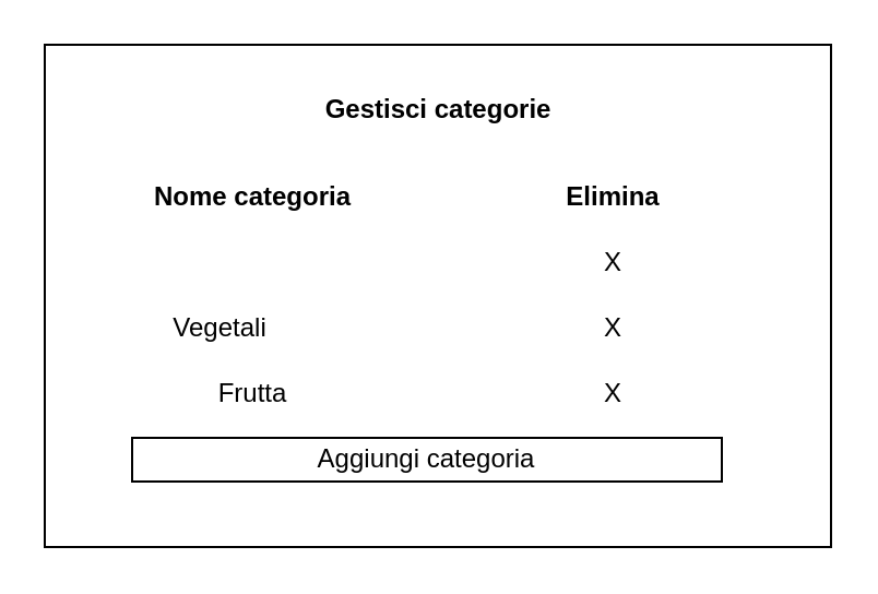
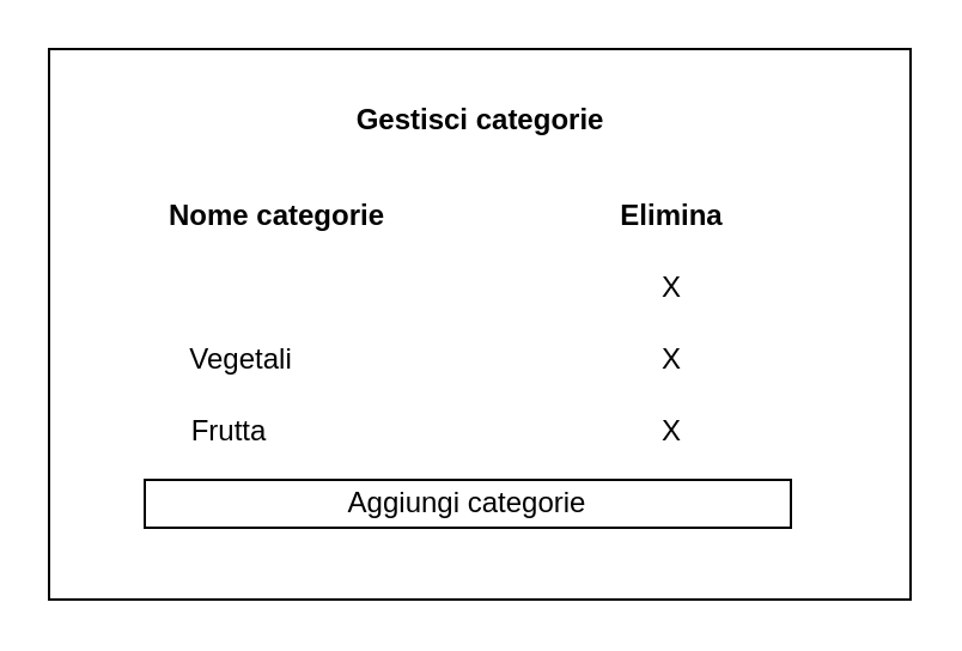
  <mxCell id="0" />
  <mxCell id="1" parent="0" />
  <mxCell id="2" value="" style="rounded=0;whiteSpace=wrap;html=1;" vertex="1" parent="1"><mxGeometry x="20" y="20" width="360" height="230" as="geometry" /></mxCell>
- <mxCell id="3" value="Nome categoria" style="text;html=1;align=center;verticalAlign=middle;resizable=0;points=[];autosize=1;fontStyle=1" vertex="1" parent="1"><mxGeometry x="60" y="80" width="110" height="20" as="geometry" /></mxCell>
+ <mxCell id="3" value="Nome categorie" style="text;html=1;align=center;verticalAlign=middle;resizable=0;points=[];autosize=1;fontStyle=1" vertex="1" parent="1"><mxGeometry x="60" y="80" width="110" height="20" as="geometry" /></mxCell>
  <mxCell id="4" value="Gestisci categorie" style="text;html=1;align=center;verticalAlign=middle;resizable=0;points=[];autosize=1;fontStyle=1" vertex="1" parent="1"><mxGeometry x="140" y="40" width="120" height="20" as="geometry" /></mxCell>
  <mxCell id="5" value="Vegetali" style="text;html=1;align=center;verticalAlign=middle;resizable=0;points=[];autosize=1;fontStyle=0" vertex="1" parent="1"><mxGeometry x="70" y="140" width="60" height="20" as="geometry" /></mxCell>
- <mxCell id="6" value="Frutta" style="text;html=1;align=center;verticalAlign=middle;resizable=0;points=[];autosize=1;fontStyle=0" vertex="1" parent="1"><mxGeometry x="90" y="170" width="50" height="20" as="geometry" /></mxCell>
+ <mxCell id="6" value="Frutta" style="text;html=1;align=center;verticalAlign=middle;resizable=0;points=[];autosize=1;fontStyle=0" vertex="1" parent="1"><mxGeometry x="70" y="170" width="50" height="20" as="geometry" /></mxCell>
  <mxCell id="7" value="Elimina" style="text;html=1;align=center;verticalAlign=middle;resizable=0;points=[];autosize=1;fontStyle=1" vertex="1" parent="1"><mxGeometry x="250" y="80" width="60" height="20" as="geometry" /></mxCell>
  <mxCell id="8" value="X" style="text;html=1;align=center;verticalAlign=middle;resizable=0;points=[];autosize=1;fontStyle=0" vertex="1" parent="1"><mxGeometry x="270" y="110" width="20" height="20" as="geometry" /></mxCell>
  <mxCell id="9" value="X" style="text;html=1;align=center;verticalAlign=middle;resizable=0;points=[];autosize=1;fontStyle=0" vertex="1" parent="1"><mxGeometry x="270" y="140" width="20" height="20" as="geometry" /></mxCell>
  <mxCell id="10" value="X" style="text;html=1;align=center;verticalAlign=middle;resizable=0;points=[];autosize=1;fontStyle=0" vertex="1" parent="1"><mxGeometry x="270" y="170" width="20" height="20" as="geometry" /></mxCell>
- <mxCell id="11" value="Aggiungi categoria" style="rounded=0;whiteSpace=wrap;html=1;" vertex="1" parent="1"><mxGeometry x="60" y="200" width="270" height="20" as="geometry" /></mxCell>
+ <mxCell id="11" value="Aggiungi categorie" style="rounded=0;whiteSpace=wrap;html=1;" vertex="1" parent="1"><mxGeometry x="60" y="200" width="270" height="20" as="geometry" /></mxCell>
